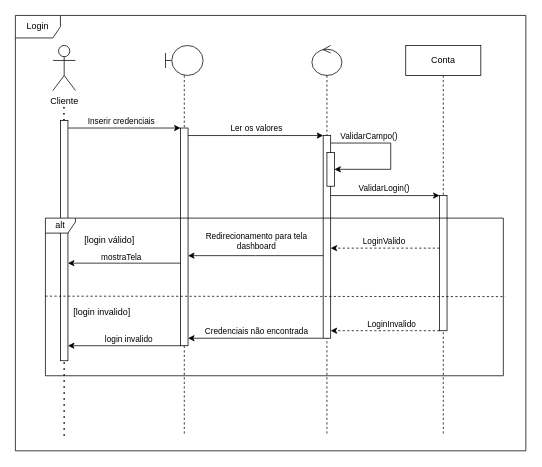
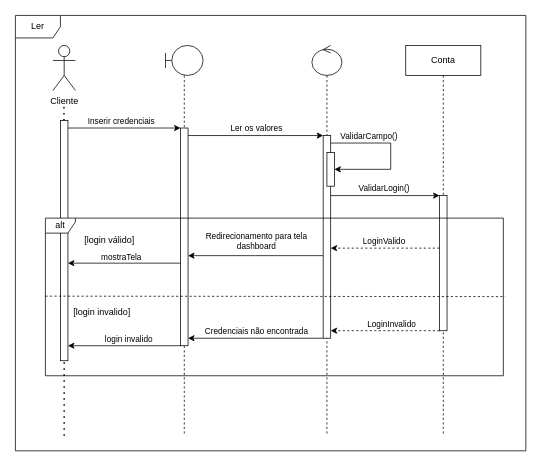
  <mxCell id="0" />
  <mxCell id="1" parent="0" />
  <mxCell id="2" value="Conta" style="shape=umlLifeline;perimeter=lifelinePerimeter;whiteSpace=wrap;html=1;container=0;dropTarget=0;collapsible=0;recursiveResize=0;outlineConnect=0;portConstraint=eastwest;newEdgeStyle={&quot;edgeStyle&quot;:&quot;elbowEdgeStyle&quot;,&quot;elbow&quot;:&quot;vertical&quot;,&quot;curved&quot;:0,&quot;rounded&quot;:0};" parent="1" vertex="1"><mxGeometry x="540" y="60" width="100" height="520" as="geometry" /></mxCell>
  <mxCell id="3" value="&lt;span style=&quot;color: rgba(0, 0, 0, 0); font-family: monospace; font-size: 0px; text-align: start;&quot;&gt;%3CmxGraphModel%3E%3Croot%3E%3CmxCell%20id%3D%220%22%2F%3E%3CmxCell%20id%3D%221%22%20parent%3D%220%22%2F%3E%3CmxCell%20id%3D%222%22%20value%3D%22Conta%22%20style%3D%22shape%3DumlLifeline%3Bperimeter%3DlifelinePerimeter%3BwhiteSpace%3Dwrap%3Bhtml%3D1%3Bcontainer%3D0%3BdropTarget%3D0%3Bcollapsible%3D0%3BrecursiveResize%3D0%3BoutlineConnect%3D0%3BportConstraint%3Deastwest%3BnewEdgeStyle%3D%7B%26quot%3BedgeStyle%26quot%3B%3A%26quot%3BelbowEdgeStyle%26quot%3B%2C%26quot%3Belbow%26quot%3B%3A%26quot%3Bvertical%26quot%3B%2C%26quot%3Bcurved%26quot%3B%3A0%2C%26quot%3Brounded%26quot%3B%3A0%7D%3B%22%20vertex%3D%221%22%20parent%3D%221%22%3E%3CmxGeometry%20x%3D%22530%22%20y%3D%2270%22%20width%3D%22100%22%20height%3D%22520%22%20as%3D%22geometry%22%2F%3E%3C%2FmxCell%3E%3CmxCell%20id%3D%223%22%20value%3D%22%22%20style%3D%22html%3D1%3Bpoints%3D%5B%5D%3Bperimeter%3DorthogonalPerimeter%3BoutlineConnect%3D0%3BtargetShapes%3DumlLifeline%3BportConstraint%3Deastwest%3BnewEdgeStyle%3D%7B%26quot%3BedgeStyle%26quot%3B%3A%26quot%3BelbowEdgeStyle%26quot%3B%2C%26quot%3Belbow%26quot%3B%3A%26quot%3Bvertical%26quot%3B%2C%26quot%3Bcurved%26quot%3B%3A0%2C%26quot%3Brounded%26quot%3B%3A0%7D%3B%22%20vertex%3D%221%22%20parent%3D%222%22%3E%3CmxGeometry%20x%3D%2245%22%20y%3D%22200%22%20width%3D%2210%22%20height%3D%2270%22%20as%3D%22geometry%22%2F%3E%3C%2FmxCell%3E%3C%2Froot%3E%3C%2FmxGraphModel%3E&lt;/span&gt;" style="html=1;points=[];perimeter=orthogonalPerimeter;outlineConnect=0;targetShapes=umlLifeline;portConstraint=eastwest;newEdgeStyle={&quot;edgeStyle&quot;:&quot;elbowEdgeStyle&quot;,&quot;elbow&quot;:&quot;vertical&quot;,&quot;curved&quot;:0,&quot;rounded&quot;:0};" parent="2" vertex="1"><mxGeometry x="45" y="200" width="10" height="180" as="geometry" /></mxCell>
  <mxCell id="4" value="" style="shape=umlLifeline;perimeter=lifelinePerimeter;whiteSpace=wrap;html=1;container=1;dropTarget=0;collapsible=0;recursiveResize=0;outlineConnect=0;portConstraint=eastwest;newEdgeStyle={&quot;curved&quot;:0,&quot;rounded&quot;:0};participant=umlBoundary;" parent="1" vertex="1"><mxGeometry x="220" y="60" width="50" height="520" as="geometry" /></mxCell>
  <mxCell id="5" value="" style="html=1;points=[];perimeter=orthogonalPerimeter;outlineConnect=0;targetShapes=umlLifeline;portConstraint=eastwest;newEdgeStyle={&quot;edgeStyle&quot;:&quot;elbowEdgeStyle&quot;,&quot;elbow&quot;:&quot;vertical&quot;,&quot;curved&quot;:0,&quot;rounded&quot;:0};" parent="4" vertex="1"><mxGeometry x="20" y="110" width="10" height="290" as="geometry" /></mxCell>
  <mxCell id="6" value="" style="shape=umlLifeline;perimeter=lifelinePerimeter;whiteSpace=wrap;html=1;container=1;dropTarget=0;collapsible=0;recursiveResize=0;outlineConnect=0;portConstraint=eastwest;newEdgeStyle={&quot;curved&quot;:0,&quot;rounded&quot;:0};participant=umlControl;" parent="1" vertex="1"><mxGeometry x="415" y="60" width="40" height="520" as="geometry" /></mxCell>
  <mxCell id="7" style="edgeStyle=elbowEdgeStyle;rounded=0;orthogonalLoop=1;jettySize=auto;html=1;elbow=vertical;curved=0;" parent="6" source="9" target="10" edge="1"><mxGeometry relative="1" as="geometry"><mxPoint x="75" y="190" as="targetPoint" /><Array as="points"><mxPoint x="105" y="130" /></Array></mxGeometry></mxCell>
  <mxCell id="8" value="ValidarCampo()" style="edgeLabel;html=1;align=center;verticalAlign=middle;resizable=0;points=[];" parent="7" vertex="1" connectable="0"><mxGeometry x="-0.695" y="1" relative="1" as="geometry"><mxPoint x="21" y="-9" as="offset" /></mxGeometry></mxCell>
  <mxCell id="9" value="" style="html=1;points=[];perimeter=orthogonalPerimeter;outlineConnect=0;targetShapes=umlLifeline;portConstraint=eastwest;newEdgeStyle={&quot;edgeStyle&quot;:&quot;elbowEdgeStyle&quot;,&quot;elbow&quot;:&quot;vertical&quot;,&quot;curved&quot;:0,&quot;rounded&quot;:0};" parent="6" vertex="1"><mxGeometry x="15" y="120" width="10" height="270" as="geometry" /></mxCell>
  <mxCell id="10" value="" style="html=1;points=[];perimeter=orthogonalPerimeter;outlineConnect=0;targetShapes=umlLifeline;portConstraint=eastwest;newEdgeStyle={&quot;edgeStyle&quot;:&quot;elbowEdgeStyle&quot;,&quot;elbow&quot;:&quot;vertical&quot;,&quot;curved&quot;:0,&quot;rounded&quot;:0};" parent="6" vertex="1"><mxGeometry x="20" y="142.5" width="10" height="45" as="geometry" /></mxCell>
  <mxCell id="11" value="Cliente" style="shape=umlActor;verticalLabelPosition=bottom;verticalAlign=top;html=1;outlineConnect=0;" parent="1" vertex="1"><mxGeometry x="70" y="60" width="30" height="60" as="geometry" /></mxCell>
  <mxCell id="12" value="" style="endArrow=none;dashed=1;html=1;dashPattern=1 3;strokeWidth=2;rounded=0;" parent="1" source="16" edge="1"><mxGeometry width="50" height="50" relative="1" as="geometry"><mxPoint x="84.71" y="520" as="sourcePoint" /><mxPoint x="84.71" y="140" as="targetPoint" /></mxGeometry></mxCell>
  <mxCell id="13" value="" style="endArrow=none;dashed=1;html=1;dashPattern=1 3;strokeWidth=2;rounded=0;" parent="1" target="16" edge="1"><mxGeometry width="50" height="50" relative="1" as="geometry"><mxPoint x="85" y="580" as="sourcePoint" /><mxPoint x="84.71" y="140" as="targetPoint" /></mxGeometry></mxCell>
  <mxCell id="14" style="edgeStyle=elbowEdgeStyle;rounded=0;orthogonalLoop=1;jettySize=auto;html=1;elbow=vertical;curved=0;" parent="1" edge="1"><mxGeometry relative="1" as="geometry"><mxPoint x="90" y="170" as="sourcePoint" /><mxPoint x="240" y="170" as="targetPoint" /></mxGeometry></mxCell>
  <mxCell id="15" value="Inserir credenciais" style="edgeLabel;html=1;align=center;verticalAlign=middle;resizable=0;points=[];" parent="14" vertex="1" connectable="0"><mxGeometry x="-0.334" y="1" relative="1" as="geometry"><mxPoint x="20" y="-9" as="offset" /></mxGeometry></mxCell>
  <mxCell id="16" value="" style="html=1;points=[];perimeter=orthogonalPerimeter;outlineConnect=0;targetShapes=umlLifeline;portConstraint=eastwest;newEdgeStyle={&quot;edgeStyle&quot;:&quot;elbowEdgeStyle&quot;,&quot;elbow&quot;:&quot;vertical&quot;,&quot;curved&quot;:0,&quot;rounded&quot;:0};" parent="1" vertex="1"><mxGeometry x="80" y="160" width="10" height="320" as="geometry" /></mxCell>
  <mxCell id="17" style="edgeStyle=elbowEdgeStyle;rounded=0;orthogonalLoop=1;jettySize=auto;html=1;elbow=vertical;curved=0;" parent="1" source="5" target="9" edge="1"><mxGeometry relative="1" as="geometry"><Array as="points"><mxPoint x="350" y="180" /></Array></mxGeometry></mxCell>
  <mxCell id="18" value="Ler os valores" style="edgeLabel;html=1;align=center;verticalAlign=middle;resizable=0;points=[];" parent="17" vertex="1" connectable="0"><mxGeometry x="-0.167" relative="1" as="geometry"><mxPoint x="15" y="-10" as="offset" /></mxGeometry></mxCell>
  <mxCell id="19" style="edgeStyle=elbowEdgeStyle;rounded=0;orthogonalLoop=1;jettySize=auto;html=1;elbow=vertical;curved=0;" parent="1" source="9" target="3" edge="1"><mxGeometry relative="1" as="geometry"><Array as="points"><mxPoint x="513" y="260" /></Array></mxGeometry></mxCell>
  <mxCell id="20" value="ValidarLogin()" style="edgeLabel;html=1;align=center;verticalAlign=middle;resizable=0;points=[];" parent="19" vertex="1" connectable="0"><mxGeometry x="-0.671" y="-1" relative="1" as="geometry"><mxPoint x="46" y="-11" as="offset" /></mxGeometry></mxCell>
  <mxCell id="21" value="alt" style="shape=umlFrame;whiteSpace=wrap;html=1;pointerEvents=0;width=40;height=20;" parent="1" vertex="1"><mxGeometry x="60" y="290" width="610" height="210" as="geometry" /></mxCell>
  <mxCell id="22" style="edgeStyle=elbowEdgeStyle;rounded=0;orthogonalLoop=1;jettySize=auto;html=1;elbow=vertical;curved=0;dashed=1;" parent="1" source="3" target="9" edge="1"><mxGeometry relative="1" as="geometry"><Array as="points"><mxPoint x="510" y="330" /></Array></mxGeometry></mxCell>
  <mxCell id="23" value="LoginValido" style="edgeLabel;html=1;align=center;verticalAlign=middle;resizable=0;points=[];" parent="22" vertex="1" connectable="0"><mxGeometry x="0.237" relative="1" as="geometry"><mxPoint x="15" y="-10" as="offset" /></mxGeometry></mxCell>
  <mxCell id="24" style="edgeStyle=elbowEdgeStyle;rounded=0;orthogonalLoop=1;jettySize=auto;html=1;elbow=horizontal;curved=0;" parent="1" source="9" target="5" edge="1"><mxGeometry relative="1" as="geometry"><Array as="points"><mxPoint x="340" y="340" /></Array></mxGeometry></mxCell>
  <mxCell id="25" value="Redirecionamento para tela&lt;div&gt;&amp;nbsp;dashboard&amp;nbsp;&lt;/div&gt;" style="edgeLabel;html=1;align=center;verticalAlign=middle;resizable=0;points=[];" parent="24" vertex="1" connectable="0"><mxGeometry x="0.09" y="1" relative="1" as="geometry"><mxPoint x="8" y="-21" as="offset" /></mxGeometry></mxCell>
  <mxCell id="26" style="edgeStyle=elbowEdgeStyle;rounded=0;orthogonalLoop=1;jettySize=auto;html=1;elbow=vertical;curved=0;" parent="1" source="5" target="16" edge="1"><mxGeometry relative="1" as="geometry"><Array as="points"><mxPoint x="160" y="350" /></Array></mxGeometry></mxCell>
  <mxCell id="27" value="mostraTela" style="edgeLabel;html=1;align=center;verticalAlign=middle;resizable=0;points=[];" parent="26" vertex="1" connectable="0"><mxGeometry x="0.16" y="-3" relative="1" as="geometry"><mxPoint x="7" y="-6" as="offset" /></mxGeometry></mxCell>
  <mxCell id="28" value="" style="endArrow=none;dashed=1;html=1;rounded=0;exitX=0;exitY=0.495;exitDx=0;exitDy=0;exitPerimeter=0;entryX=1.004;entryY=0.498;entryDx=0;entryDy=0;entryPerimeter=0;" parent="1" source="21" target="21" edge="1"><mxGeometry width="50" height="50" relative="1" as="geometry"><mxPoint x="310" y="340" as="sourcePoint" /><mxPoint x="360" y="290" as="targetPoint" /><Array as="points" /></mxGeometry></mxCell>
  <mxCell id="29" value="[login válido]" style="text;html=1;align=center;verticalAlign=middle;resizable=0;points=[];autosize=1;strokeColor=none;fillColor=none;" parent="1" vertex="1"><mxGeometry x="100" y="305" width="90" height="30" as="geometry" /></mxCell>
  <mxCell id="30" value="[login invalido]" style="text;html=1;align=center;verticalAlign=middle;resizable=0;points=[];autosize=1;strokeColor=none;fillColor=none;" parent="1" vertex="1"><mxGeometry x="85" y="400" width="100" height="30" as="geometry" /></mxCell>
  <mxCell id="31" style="edgeStyle=elbowEdgeStyle;rounded=0;orthogonalLoop=1;jettySize=auto;html=1;elbow=vertical;curved=0;dashed=1;" parent="1" source="3" target="9" edge="1"><mxGeometry relative="1" as="geometry"><Array as="points"><mxPoint x="510" y="440" /></Array></mxGeometry></mxCell>
  <mxCell id="32" value="LoginInvalido" style="edgeLabel;html=1;align=center;verticalAlign=middle;resizable=0;points=[];" parent="31" vertex="1" connectable="0"><mxGeometry x="0.253" y="-1" relative="1" as="geometry"><mxPoint x="26" y="-9" as="offset" /></mxGeometry></mxCell>
  <mxCell id="33" style="edgeStyle=elbowEdgeStyle;rounded=0;orthogonalLoop=1;jettySize=auto;html=1;elbow=vertical;curved=0;" parent="1" edge="1"><mxGeometry relative="1" as="geometry"><mxPoint x="430" y="450" as="sourcePoint" /><mxPoint x="250" y="450" as="targetPoint" /></mxGeometry></mxCell>
  <mxCell id="34" value="Credenciais não encontrada" style="edgeLabel;html=1;align=center;verticalAlign=middle;resizable=0;points=[];" parent="33" vertex="1" connectable="0"><mxGeometry x="0.109" y="-2" relative="1" as="geometry"><mxPoint x="10" y="-8" as="offset" /></mxGeometry></mxCell>
  <mxCell id="35" style="edgeStyle=elbowEdgeStyle;rounded=0;orthogonalLoop=1;jettySize=auto;html=1;elbow=vertical;curved=0;" parent="1" edge="1"><mxGeometry relative="1" as="geometry"><mxPoint x="240" y="459.997" as="sourcePoint" /><mxPoint x="90" y="459.997" as="targetPoint" /></mxGeometry></mxCell>
  <mxCell id="36" value="login invalido" style="edgeLabel;html=1;align=center;verticalAlign=middle;resizable=0;points=[];" parent="35" vertex="1" connectable="0"><mxGeometry x="0.137" y="-1" relative="1" as="geometry"><mxPoint x="15" y="-9" as="offset" /></mxGeometry></mxCell>
- <mxCell id="37" value="Login" style="shape=umlFrame;whiteSpace=wrap;html=1;pointerEvents=0;" vertex="1" parent="1"><mxGeometry x="20" y="20" width="680" height="580" as="geometry" /></mxCell>
+ <mxCell id="37" value="Ler" style="shape=umlFrame;whiteSpace=wrap;html=1;pointerEvents=0;" vertex="1" parent="1"><mxGeometry x="20" y="20" width="680" height="580" as="geometry" /></mxCell>
